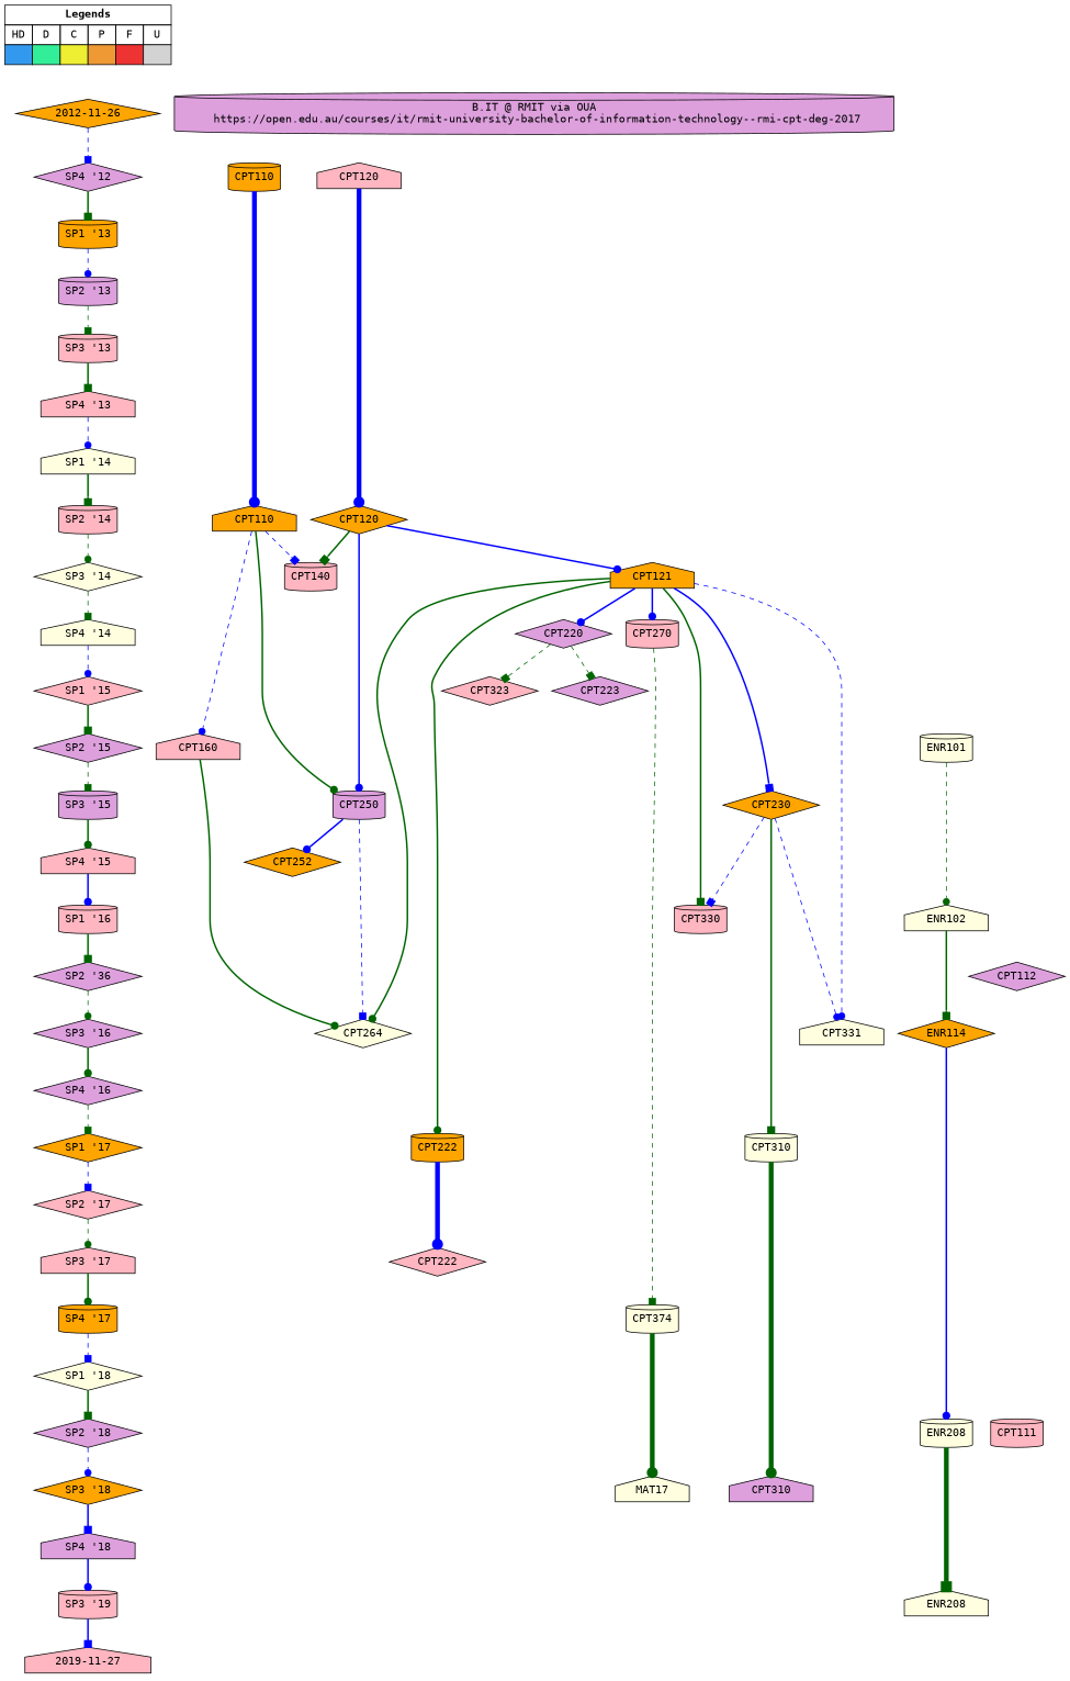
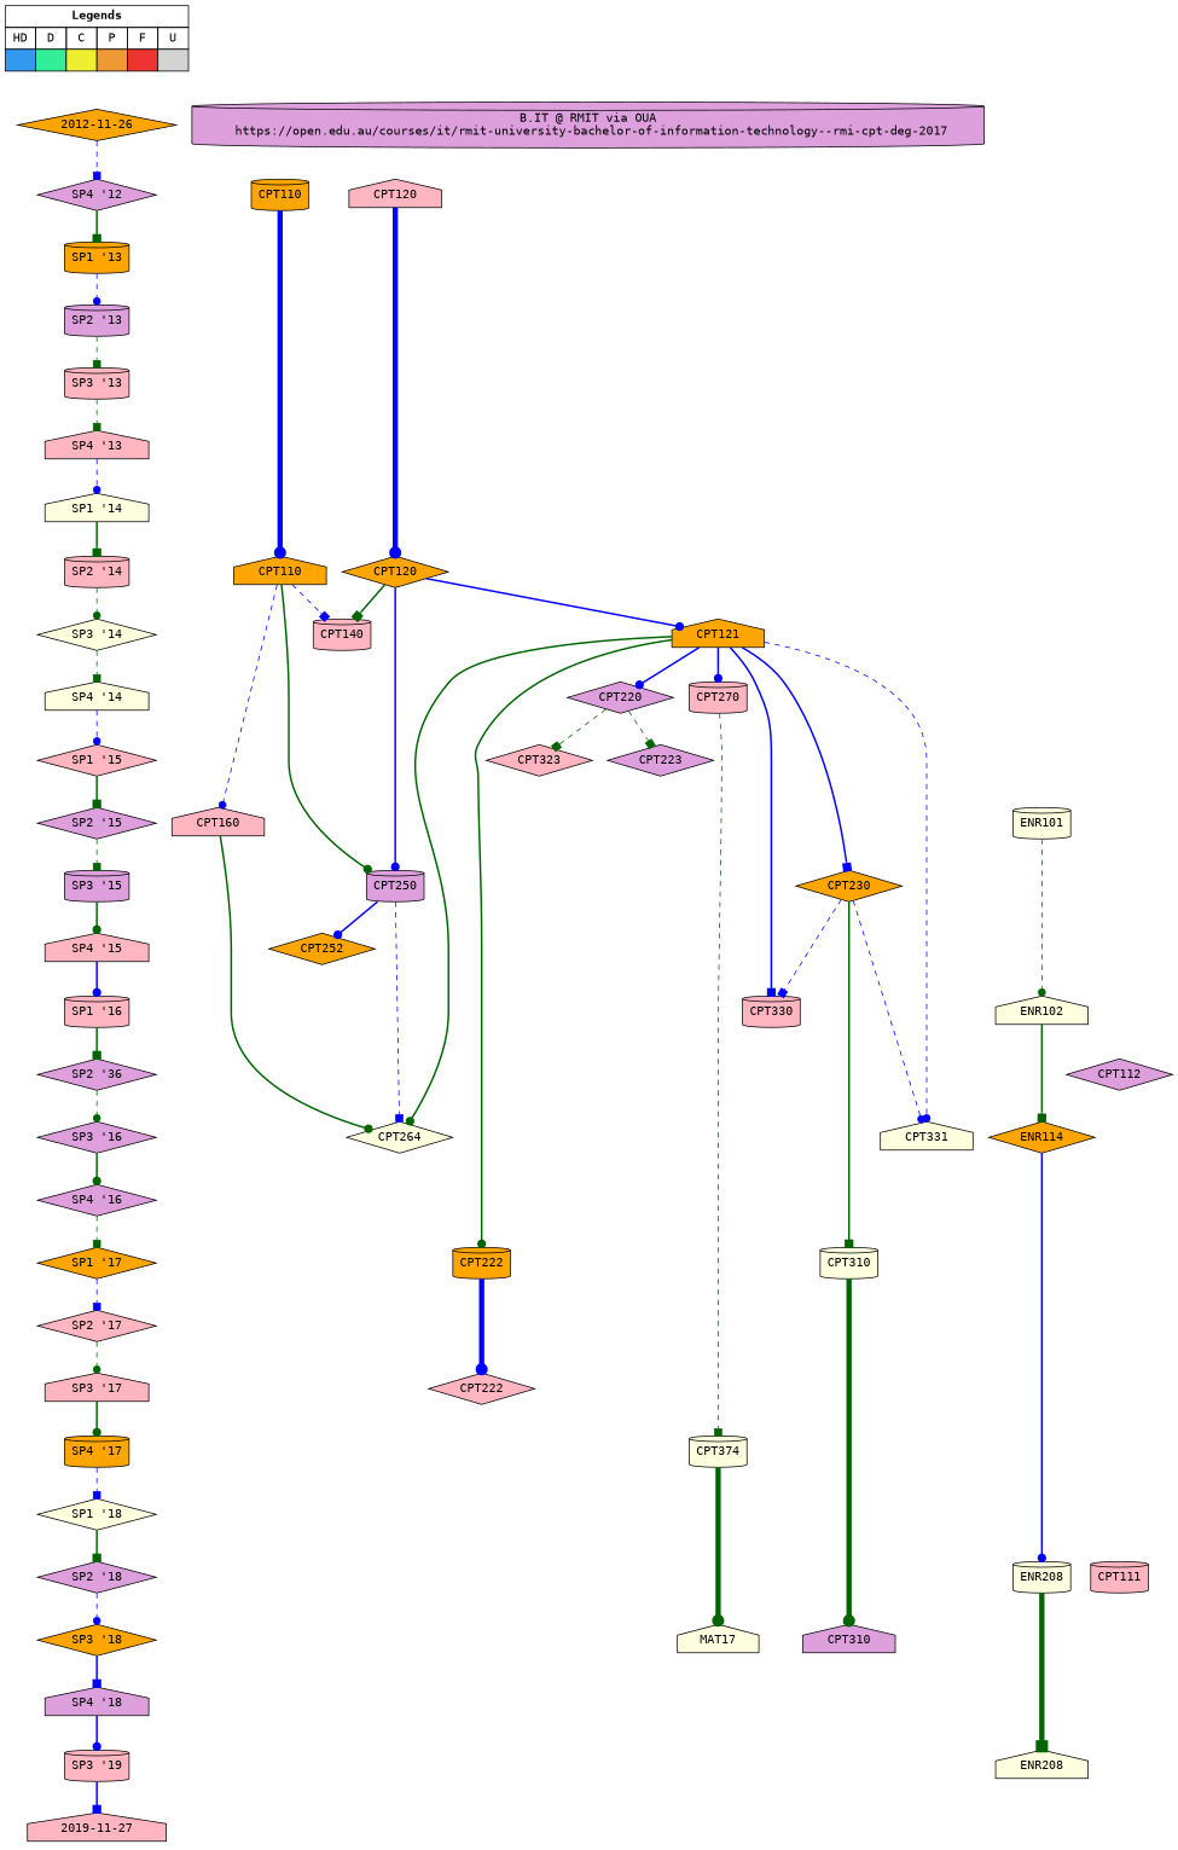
  digraph {
    bgcolor=white
    node [fillcolor=lightpink fontname=monospace group=prev shape=diamond style=filled]
    edge [style=bold arrowhead=dot color=darkgreen]
    n1 [fillcolor=plum group=head label="B.IT @ RMIT via OUA\n     https://open.edu.au/courses/it/rmit-university-bachelor-of-information-technology--rmi-cpt-deg-2017    " shape=cylinder]
    n2 [group=head label=< 			<table border="0" cellborder="1" cellspacing="0" cellpadding="4"> 			<tr> 				<td colspan="6"><b>Legends</b></td> 			</tr> 			<tr> 				<td>HD</td> 				<td>D</td> 				<td>C</td> 				<td>P</td> 				<td>F</td> 				<td>U</td> 			</tr> 			<tr> 				<td bgcolor="#3399EE">&nbsp;&nbsp;&nbsp;</td> 				<td bgcolor="#33EE99">&nbsp;&nbsp;&nbsp;</td> 				<td bgcolor="#EEEE33">&nbsp;&nbsp;&nbsp;</td> 				<td bgcolor="#EE9933">&nbsp;&nbsp;&nbsp;</td> 				<td bgcolor="#EE3333">&nbsp;&nbsp;&nbsp;</td> 				<td bgcolor="#D3D3D3">&nbsp;&nbsp;&nbsp;</td> 			</tr> 			</table> 		> margin=0 shape=none fillcolor="" style=""]
    n3 [fillcolor=orange group=head label="2012-11-26"]
    n4 [group=tail label="2019-11-27" shape=house]
    n5 [fillcolor=plum label="SP4 '12"]
    n6 [fillcolor=orange label="SP1 '13" shape=cylinder]
    n7 [fillcolor=plum label="SP2 '13" shape=cylinder]
    n8 [label="SP3 '13" shape=cylinder]
    n9 [label="SP4 '13" shape=house]
    n10 [fillcolor=lightyellow label="SP1 '14" shape=house]
    n11 [label="SP2 '14" shape=cylinder]
    n12 [fillcolor=lightyellow label="SP3 '14"]
    n13 [fillcolor=lightyellow label="SP4 '14" shape=house]
    n14 [label="SP1 '15"]
    n15 [fillcolor=plum label="SP2 '15"]
    n16 [fillcolor=plum label="SP3 '15" shape=cylinder]
    n17 [label="SP4 '15" shape=house]
    n18 [label="SP1 '16" shape=cylinder]
    n19 [fillcolor=plum label="SP2 '36"]
    n20 [fillcolor=plum label="SP3 '16"]
    n21 [fillcolor=plum label="SP4 '16"]
    n22 [fillcolor=orange label="SP1 '17"]
    n23 [label="SP2 '17"]
    n24 [label="SP3 '17" shape=house]
    n25 [fillcolor=orange label="SP4 '17" shape=cylinder]
    n26 [fillcolor=lightyellow label="SP1 '18"]
    n27 [fillcolor=plum label="SP2 '18"]
    n28 [fillcolor=orange label="SP3 '18"]
    n29 [fillcolor=plum label="SP4 '18" shape=house]
    n30 [label="SP3 '19" shape=cylinder]
    n31 [fillcolor=orange group=f label=CPT110 shape=cylinder]
    n32 [group=f label=CPT120 shape=house]
    n33 [fillcolor=orange group=f label=CPT222 shape=cylinder]
    n34 [fillcolor=lightyellow group=f label=CPT310 shape=cylinder]
    n35 [fillcolor=lightyellow group=f label=CPT374 shape=cylinder]
    n36 [fillcolor=lightyellow group=f label=ENR208 shape=cylinder]
    ENR102 [fillcolor=lightyellow group=p shape=house]
    ENR114 [fillcolor=orange group=p]
    n39 [group=p label=CPT222]
    ENR101 [fillcolor=lightyellow group=c shape=cylinder]
    CPT112 [fillcolor=plum group=c]
    n42 [fillcolor=lightyellow group=c label=ENR208 shape=house]
    CPT110 [fillcolor=orange group=d shape=house]
    CPT220 [fillcolor=plum group=d]
    CPT230 [fillcolor=orange group=d]
    n46 [fillcolor=orange group=d label=CPT252]
    CPT264 [fillcolor=lightyellow group=d]
    n48 [fillcolor=plum group=d label=CPT310 shape=house]
    CPT120 [fillcolor=orange group=h]
    CPT121 [fillcolor=orange group=h shape=house]
    CPT140 [group=h shape=cylinder]
    CPT270 [group=h shape=cylinder]
    CPT223 [fillcolor=plum group=h]
    CPT323 [group=h]
    CPT160 [group=h shape=house]
    CPT250 [fillcolor=plum group=h shape=cylinder]
    CPT330 [group=h shape=cylinder]
    CPT331 [fillcolor=lightyellow group=h shape=house]
    CPT111 [group=h shape=cylinder]
    MAT17 [fillcolor=lightyellow group=h shape=house]
    subgraph sub_1 {
      n1
      n2
    }
    subgraph sub_2 {
      n3
    }
    subgraph sub_3 {
      n4
    }
    subgraph sub_4 {
      n5
      n6
      n7
      n8
      n9
      n10
      n11
      n12
      n13
      n14
      n15
      n16
      n17
      n18
      n19
      n20
      n21
      n22
      n23
      n24
      n25
      n26
      n27
      n28
      n29
      n30
    }
    subgraph sub_5 {
    }
    subgraph sub_6 {
    }
    subgraph sub_7 {
      n31
      n32
      n33
      n34
      n35
      n36
    }
    subgraph sub_8 {
      ENR102
      ENR114
      n39
    }
    subgraph sub_9 {
      ENR101
      CPT112
      n42
    }
    subgraph sub_10 {
      CPT110
      CPT220
      CPT230
      n46
      CPT264
      n48
    }
    subgraph sub_11 {
      CPT120
      CPT121
      CPT140
      CPT270
      CPT223
      CPT323
      CPT160
      CPT250
      CPT330
      CPT331
      CPT111
      MAT17
    }
    subgraph sub_12 {
    }
    subgraph sub_13 {
      rank=same
      n1
      n3
    }
    subgraph sub_14 {
      rank=same
      n5
      n31
      n32
    }
    subgraph sub_15 {
      rank=same
      n6
    }
    subgraph sub_16 {
      rank=same
      n22
      n33
      n34
    }
    subgraph sub_17 {
      rank=same
      n7
    }
    subgraph sub_18 {
      rank=same
      n8
    }
    subgraph sub_19 {
      rank=same
      n9
    }
    subgraph sub_20 {
      rank=same
      n10
    }
    subgraph sub_21 {
      rank=same
      n11
      CPT110
      CPT120
    }
    subgraph sub_22 {
      rank=same
      n12
      CPT121
      CPT140
    }
    subgraph sub_23 {
      rank=same
      n13
      CPT220
      CPT270
    }
    subgraph sub_24 {
      rank=same
      n14
      CPT223
      CPT323
    }
    subgraph sub_25 {
      rank=same
      n15
      ENR101
      CPT160
    }
    subgraph sub_26 {
      rank=same
      n16
      CPT230
      CPT250
    }
    subgraph sub_27 {
      rank=same
      n17
      n46
    }
    subgraph sub_28 {
      rank=same
      n18
      ENR102
      CPT330
    }
    subgraph sub_29 {
      rank=same
      n19
      CPT112
    }
    subgraph sub_30 {
      rank=same
      n20
      ENR114
      CPT264
      CPT331
    }
    subgraph sub_31 {
      rank=same
      n21
    }
    subgraph sub_32 {
      rank=same
      n23
    }
    subgraph sub_33 {
      rank=same
      n24
      n39
    }
    subgraph sub_34 {
      rank=same
      n25
      n35
    }
    subgraph sub_35 {
      rank=same
      n26
    }
    subgraph sub_36 {
      rank=same
      n27
      n36
      CPT111
    }
    subgraph sub_37 {
      rank=same
      n28
      n48
      MAT17
    }
    subgraph sub_38 {
      rank=same
      n29
    }
    subgraph sub_39 {
      rank=same
      n30
      n42
    }
    subgraph sub_40 {
      rank=same
      n4
    }
    subgraph sub_41 {
      n3
      n4
      n5
      n6
      n7
      n8
      n9
      n10
      n11
      n12
      n13
      n14
      n15
      n16
      n17
      n18
      n19
      n20
      n21
      n22
      n23
      n24
      n25
      n26
      n27
      n28
      n29
      n30
    }
    subgraph sub_42 {
    }
    subgraph sub_43 {
      rank=float
      n2
    }
    subgraph sub_44 {
      n33
      n36
      ENR102
      ENR114
      ENR101
      CPT230
      CPT264
      CPT121
      CPT330
      CPT331
    }
    subgraph sub_45 {
      n34
      n35
      CPT110
      CPT220
      CPT230
      n46
      CPT264
      CPT120
      CPT121
      CPT140
      CPT270
      CPT223
      CPT323
      CPT160
      CPT250
      CPT330
    }
    subgraph sub_46 {
      n31
      n32
      n33
      n34
      n35
      n36
      n39
      n42
      CPT110
      n48
      CPT120
      MAT17
    }
    subgraph sub_47 {
      n1
      n2
      n3
      CPT112
      CPT111
    }
    n2 -> n3 [style=invis arrowhead="" color=""]
    n3 -> n1 [style=invis arrowhead="" color=""]
    n3 -> n5 [arrowhead=box color=blue style=dashed]
    n5 -> n6 [arrowhead=box]
    n6 -> n7 [color=blue style=dashed]
    n7 -> n8 [arrowhead=box style=dashed]
-   n8 -> n9 [arrowhead=box]
+   n8 -> n9 [arrowhead=box style=dashed]
    n9 -> n10 [color=blue style=dashed]
    n10 -> n11 [arrowhead=box]
    n11 -> n12 [style=dashed]
    n12 -> n13 [arrowhead=box style=dashed]
    n13 -> n14 [color=blue style=dashed]
    n14 -> n15 [arrowhead=box]
    n15 -> n16 [arrowhead=box style=dashed]
    n16 -> n17
    n17 -> n18 [color=blue]
    n18 -> n19 [arrowhead=box]
    n19 -> n20 [style=dashed]
    n20 -> n21
    n21 -> n22 [arrowhead=box style=dashed]
    n22 -> n23 [arrowhead=box color=blue style=dashed]
    n23 -> n24 [style=dashed]
    n24 -> n25
    n25 -> n26 [arrowhead=box color=blue style=dashed]
    n26 -> n27 [arrowhead=box]
    n27 -> n28 [color=blue style=dashed]
    n28 -> n29 [arrowhead=box color=blue]
    n29 -> n30 [color=blue]
    n30 -> n4 [arrowhead=box color=blue]
    n31 -> CPT110 [color=blue penwidth=6 weight=1337]
    n32 -> CPT120 [color=blue penwidth=6 weight=1337]
    n33 -> n39 [color=blue penwidth=6 weight=1337]
    n34 -> n48 [penwidth=6 weight=1337]
    n35 -> MAT17 [penwidth=6 weight=1337]
    n36 -> n42 [arrowhead=box penwidth=6 weight=1337]
    ENR102 -> ENR114 [arrowhead=box weight=1000]
    ENR114 -> n36 [color=blue weight=1000]
    ENR101 -> ENR102 [style=dashed weight=1000]
    CPT112 -> CPT111 [style=invis arrowhead="" color=""]
    CPT110 -> CPT140 [arrowhead=box color=blue style=dashed weight=1000]
    CPT110 -> CPT160 [color=blue style=dashed weight=1000]
    CPT110 -> CPT250 [weight=1000]
    CPT220 -> CPT223 [arrowhead=box style=dashed weight=1000]
    CPT220 -> CPT323 [arrowhead=box style=dashed weight=1000]
    CPT230 -> n34 [arrowhead=box weight=1000]
    CPT230 -> CPT330 [arrowhead=box color=blue style=dashed weight=1000]
    CPT230 -> CPT331 [color=blue style=dashed weight=1000]
    CPT120 -> CPT121 [color=blue weight=1000]
    CPT120 -> CPT140 [arrowhead=box weight=1000]
    CPT120 -> CPT250 [color=blue weight=1000]
    CPT121 -> n33 [weight=1000]
    CPT121 -> CPT220 [color=blue weight=1000]
    CPT121 -> CPT230 [arrowhead=box color=blue weight=1000]
    CPT121 -> CPT264 [weight=100]
    CPT121 -> CPT270 [color=blue weight=1000]
-   CPT121 -> CPT330 [arrowhead=box weight=1000]
+   CPT121 -> CPT330 [arrowhead=box color=blue weight=1000]
    CPT121 -> CPT331 [color=blue style=dashed weight=1000]
    CPT270 -> n35 [arrowhead=box style=dashed weight=1000]
    CPT160 -> CPT264 [weight=100]
    CPT250 -> n46 [color=blue weight=1000]
    CPT250 -> CPT264 [arrowhead=box color=blue style=dashed weight=1000]
  }
